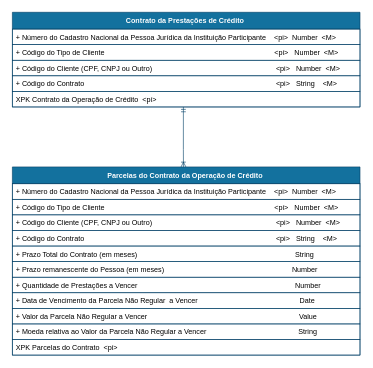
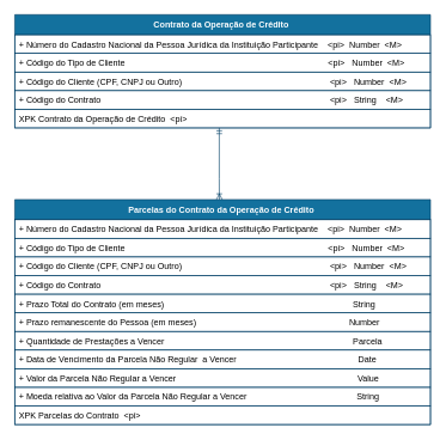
  <mxCell id="0" />
  <mxCell id="1" parent="0" />
  <mxCell id="2" value="" style="edgeStyle=orthogonalEdgeStyle;rounded=0;orthogonalLoop=1;jettySize=auto;html=1;startArrow=ERmandOne;startFill=0;endArrow=ERoneToMany;endFill=0;strokeColor=#003F66;exitX=0.505;exitY=1.115;exitDx=0;exitDy=0;exitPerimeter=0;" parent="1" edge="1"><mxGeometry relative="1" as="geometry"><Array as="points"><mxPoint x="305.43" y="249.01" /><mxPoint x="305.43" y="249.01" /></Array><mxPoint x="305.33" y="178" as="sourcePoint" /><mxPoint x="305.43" y="278" as="targetPoint" /></mxGeometry></mxCell>
- <mxCell id="3" value="Contrato da Prestações de Crédito " style="swimlane;fontStyle=1;childLayout=stackLayout;horizontal=1;startSize=28;horizontalStack=0;resizeParent=1;resizeParentMax=0;resizeLast=0;collapsible=1;marginBottom=0;rounded=0;shadow=0;comic=0;sketch=0;align=center;html=0;autosize=1;fillColor=#13719E;strokeColor=#003F66;fontColor=#FFFFFF;" parent="1" vertex="1"><mxGeometry x="20" y="20" width="580" height="158" as="geometry" /></mxCell>
+ <mxCell id="3" value="Contrato da Operação de Crédito " style="swimlane;fontStyle=1;childLayout=stackLayout;horizontal=1;startSize=28;horizontalStack=0;resizeParent=1;resizeParentMax=0;resizeLast=0;collapsible=1;marginBottom=0;rounded=0;shadow=0;comic=0;sketch=0;align=center;html=0;autosize=1;fillColor=#13719E;strokeColor=#003F66;fontColor=#FFFFFF;" parent="1" vertex="1"><mxGeometry x="20" y="20" width="580" height="158" as="geometry" /></mxCell>
  <mxCell id="4" value="+ Número do Cadastro Nacional da Pessoa Jurídica da Instituição Participante    &lt;pi&gt;  Number  &lt;M&gt;" style="text;fillColor=none;align=left;verticalAlign=top;spacingLeft=4;spacingRight=4;overflow=hidden;rotatable=0;points=[[0,0.5],[1,0.5]];portConstraint=eastwest;strokeColor=#003F66;" parent="3" vertex="1"><mxGeometry y="28" width="580" height="26" as="geometry" /></mxCell>
  <mxCell id="5" value="+ Código do Tipo de Cliente                                                                                     &lt;pi&gt;   Number  &lt;M&gt;" style="text;fillColor=none;align=left;verticalAlign=top;spacingLeft=4;spacingRight=4;overflow=hidden;rotatable=0;points=[[0,0.5],[1,0.5]];portConstraint=eastwest;strokeColor=#003F66;" parent="3" vertex="1"><mxGeometry y="54" width="580" height="26" as="geometry" /></mxCell>
  <mxCell id="6" value="+ Código do Cliente (CPF, CNPJ ou Outro)                                                              &lt;pi&gt;   Number  &lt;M&gt;" style="text;fillColor=none;align=left;verticalAlign=top;spacingLeft=4;spacingRight=4;overflow=hidden;rotatable=0;points=[[0,0.5],[1,0.5]];portConstraint=eastwest;strokeColor=#003F66;" parent="3" vertex="1"><mxGeometry y="80" width="580" height="26" as="geometry" /></mxCell>
  <mxCell id="7" value="+ Código do Contrato                                                                                                &lt;pi&gt;   String    &lt;M&gt;" style="text;fillColor=none;align=left;verticalAlign=top;spacingLeft=4;spacingRight=4;overflow=hidden;rotatable=0;points=[[0,0.5],[1,0.5]];portConstraint=eastwest;strokeColor=#003F66;" parent="3" vertex="1"><mxGeometry y="106" width="580" height="26" as="geometry" /></mxCell>
  <mxCell id="8" value="XPK Contrato da Operação de Crédito  &lt;pi&gt;" style="text;fillColor=none;align=left;verticalAlign=top;spacingLeft=4;spacingRight=4;overflow=hidden;rotatable=0;points=[[0,0.5],[1,0.5]];portConstraint=eastwest;strokeColor=#003F66;" parent="3" vertex="1"><mxGeometry y="132" width="580" height="26" as="geometry" /></mxCell>
  <mxCell id="9" value="Parcelas do Contrato da Operação de Crédito " style="swimlane;fontStyle=1;childLayout=stackLayout;horizontal=1;startSize=28;horizontalStack=0;resizeParent=1;resizeParentMax=0;resizeLast=0;collapsible=1;marginBottom=0;rounded=0;shadow=0;comic=0;sketch=0;align=center;html=0;autosize=1;fillColor=#13719E;strokeColor=#003F66;fontColor=#FFFFFF;" parent="1" vertex="1"><mxGeometry x="20" y="278" width="580" height="314" as="geometry" /></mxCell>
  <mxCell id="10" value="+ Número do Cadastro Nacional da Pessoa Jurídica da Instituição Participante    &lt;pi&gt;  Number  &lt;M&gt;" style="text;fillColor=none;align=left;verticalAlign=top;spacingLeft=4;spacingRight=4;overflow=hidden;rotatable=0;points=[[0,0.5],[1,0.5]];portConstraint=eastwest;strokeColor=#003F66;" parent="9" vertex="1"><mxGeometry y="28" width="580" height="26" as="geometry" /></mxCell>
  <mxCell id="11" value="+ Código do Tipo de Cliente                                                                                     &lt;pi&gt;   Number  &lt;M&gt;" style="text;fillColor=none;align=left;verticalAlign=top;spacingLeft=4;spacingRight=4;overflow=hidden;rotatable=0;points=[[0,0.5],[1,0.5]];portConstraint=eastwest;strokeColor=#003F66;" parent="9" vertex="1"><mxGeometry y="54" width="580" height="26" as="geometry" /></mxCell>
  <mxCell id="12" value="+ Código do Cliente (CPF, CNPJ ou Outro)                                                              &lt;pi&gt;   Number  &lt;M&gt;" style="text;fillColor=none;align=left;verticalAlign=top;spacingLeft=4;spacingRight=4;overflow=hidden;rotatable=0;points=[[0,0.5],[1,0.5]];portConstraint=eastwest;strokeColor=#003F66;" parent="9" vertex="1"><mxGeometry y="80" width="580" height="26" as="geometry" /></mxCell>
  <mxCell id="13" value="+ Código do Contrato                                                                                                &lt;pi&gt;   String    &lt;M&gt;" style="text;fillColor=none;align=left;verticalAlign=top;spacingLeft=4;spacingRight=4;overflow=hidden;rotatable=0;points=[[0,0.5],[1,0.5]];portConstraint=eastwest;strokeColor=#003F66;" parent="9" vertex="1"><mxGeometry y="106" width="580" height="26" as="geometry" /></mxCell>
  <mxCell id="14" value="+ Prazo Total do Contrato (em meses)                                                                               String  " style="text;fillColor=none;align=left;verticalAlign=top;spacingLeft=4;spacingRight=4;overflow=hidden;rotatable=0;points=[[0,0.5],[1,0.5]];portConstraint=eastwest;strokeColor=#003F66;" parent="9" vertex="1"><mxGeometry y="132" width="580" height="26" as="geometry" /></mxCell>
  <mxCell id="15" value="+ Prazo remanescente do Pessoa (em meses)                                                                Number  " style="text;fillColor=none;align=left;verticalAlign=top;spacingLeft=4;spacingRight=4;overflow=hidden;rotatable=0;points=[[0,0.5],[1,0.5]];portConstraint=eastwest;strokeColor=#003F66;" parent="9" vertex="1"><mxGeometry y="158" width="580" height="26" as="geometry" /></mxCell>
- <mxCell id="16" value="+ Quantidade de Prestações a Vencer                                                                               Number" style="text;fillColor=none;align=left;verticalAlign=top;spacingLeft=4;spacingRight=4;overflow=hidden;rotatable=0;points=[[0,0.5],[1,0.5]];portConstraint=eastwest;strokeColor=#003F66;" parent="9" vertex="1"><mxGeometry y="184" width="580" height="26" as="geometry" /></mxCell>
+ <mxCell id="16" value="+ Quantidade de Prestações a Vencer                                                                               Parcela" style="text;fillColor=none;align=left;verticalAlign=top;spacingLeft=4;spacingRight=4;overflow=hidden;rotatable=0;points=[[0,0.5],[1,0.5]];portConstraint=eastwest;strokeColor=#003F66;" parent="9" vertex="1"><mxGeometry y="184" width="580" height="26" as="geometry" /></mxCell>
  <mxCell id="17" value="+ Data de Vencimento da Parcela Não Regular  a Vencer                                                   Date" style="text;fillColor=none;align=left;verticalAlign=top;spacingLeft=4;spacingRight=4;overflow=hidden;rotatable=0;points=[[0,0.5],[1,0.5]];portConstraint=eastwest;strokeColor=#003F66;" parent="9" vertex="1"><mxGeometry y="210" width="580" height="26" as="geometry" /></mxCell>
  <mxCell id="18" value="+ Valor da Parcela Não Regular a Vencer                                                                            Value" style="text;fillColor=none;align=left;verticalAlign=top;spacingLeft=4;spacingRight=4;overflow=hidden;rotatable=0;points=[[0,0.5],[1,0.5]];portConstraint=eastwest;strokeColor=#003F66;" parent="9" vertex="1"><mxGeometry y="236" width="580" height="26" as="geometry" /></mxCell>
  <mxCell id="19" value="+ Moeda relativa ao Valor da Parcela Não Regular a Vencer                                              String" style="text;fillColor=none;align=left;verticalAlign=top;spacingLeft=4;spacingRight=4;overflow=hidden;rotatable=0;points=[[0,0.5],[1,0.5]];portConstraint=eastwest;strokeColor=#003F66;" parent="9" vertex="1"><mxGeometry y="262" width="580" height="26" as="geometry" /></mxCell>
  <mxCell id="20" value="XPK Parcelas do Contrato  &lt;pi&gt;" style="text;fillColor=none;align=left;verticalAlign=top;spacingLeft=4;spacingRight=4;overflow=hidden;rotatable=0;points=[[0,0.5],[1,0.5]];portConstraint=eastwest;strokeColor=#003F66;" parent="9" vertex="1"><mxGeometry y="288" width="580" height="26" as="geometry" /></mxCell>
